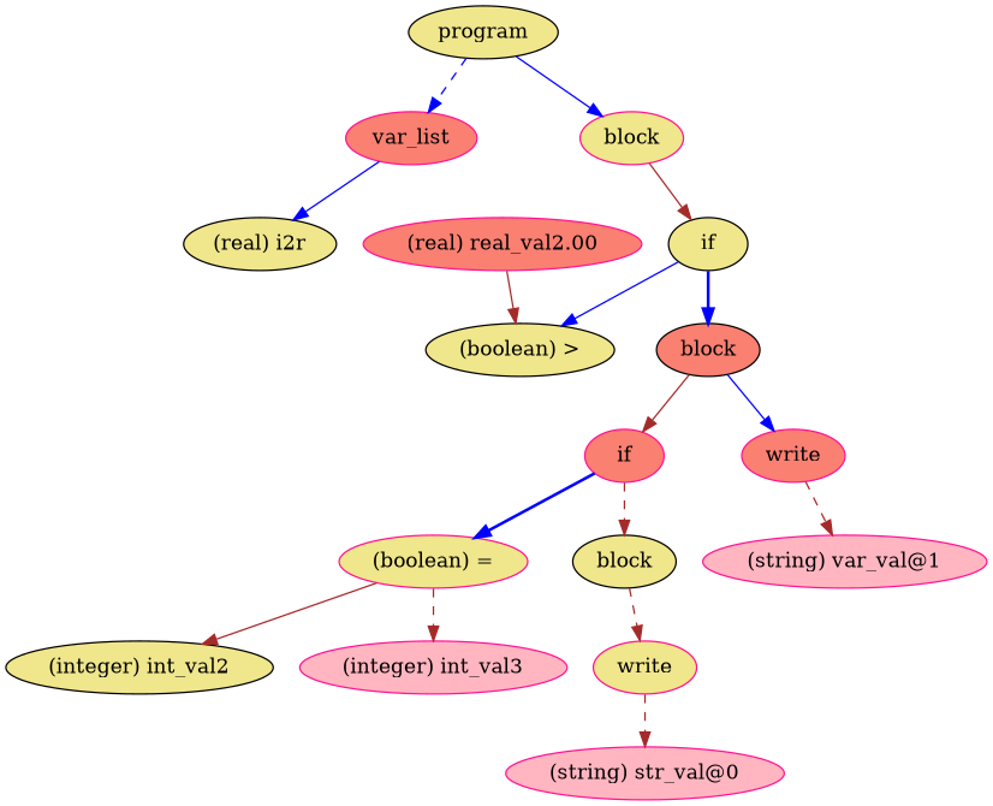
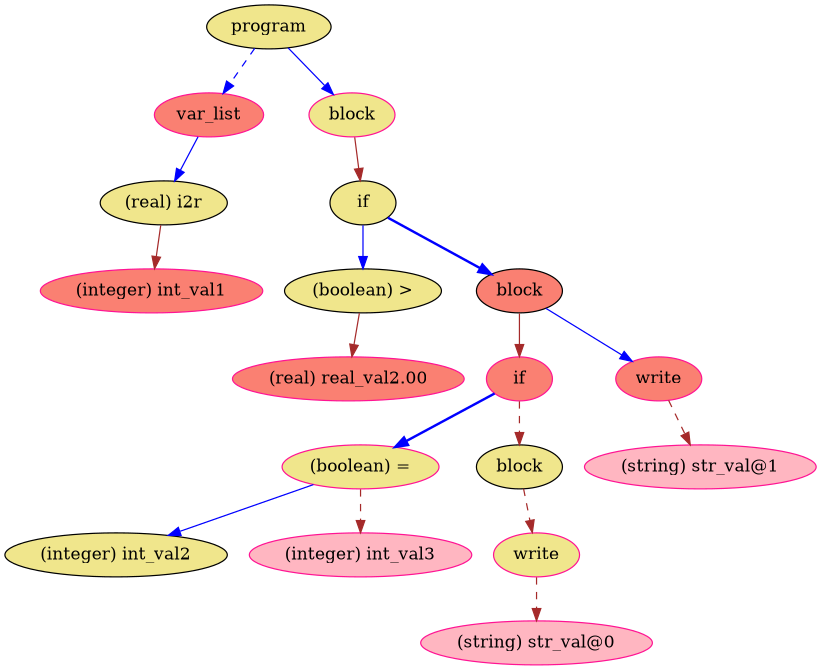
  digraph {
    fontname="DejaVu Serif"
    ordering=out
    node [color=deeppink fillcolor=khaki fontname="DejaVu Serif" style=filled]
    edge [color=brown fontname="DejaVu Serif" style=solid]
    n1 [color=black label=program]
    n2 [fillcolor=salmon label=var_list]
    n3 [label=block]
    n4 [color=black label="(real) i2r"]
    n5 [color=black label=if]
    n6 [color=black label="(boolean) >"]
    n7 [color=black fillcolor=salmon label=block]
    n8 [fillcolor=salmon label="(real) real_val2.00"]
    n9 [fillcolor=salmon label=if]
    n10 [fillcolor=salmon label=write]
+   n11 [fillcolor=salmon label="(integer) int_val1"]
    n12 [label="(boolean) ="]
    n13 [color=black label=block]
-   n14 [fillcolor=lightpink label="(string) var_val@1"]
+   n14 [fillcolor=lightpink label="(string) str_val@1"]
    n15 [color=black label="(integer) int_val2"]
    n16 [fillcolor=lightpink label="(integer) int_val3"]
    n17 [label=write]
    n18 [fillcolor=lightpink label="(string) str_val@0"]
    n1 -> n2 [color=blue style=dashed]
    n1 -> n3 [color=blue]
    n2 -> n4 [color=blue]
    n3 -> n5
+   n4 -> n11
    n5 -> n6 [color=blue]
    n5 -> n7 [color=blue style=bold]
-   n8 -> n6
+   n6 -> n8
    n7 -> n9
    n7 -> n10 [color=blue]
    n9 -> n12 [color=blue style=bold]
    n9 -> n13 [style=dashed]
    n10 -> n14 [style=dashed]
-   n12 -> n15
+   n12 -> n15 [color=blue]
    n12 -> n16 [style=dashed]
    n13 -> n17 [style=dashed]
    n17 -> n18 [style=dashed]
  }
